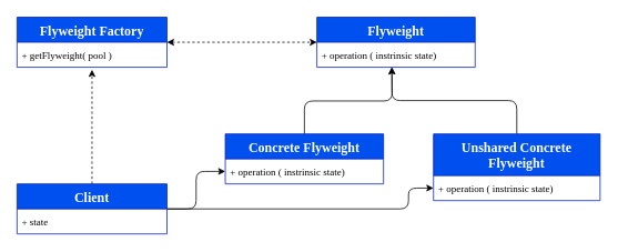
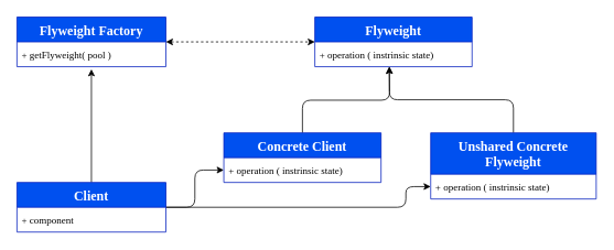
  <mxCell id="0" />
  <mxCell id="1" parent="0" />
  <mxCell id="2" style="html=1;entryX=0;entryY=0.5;entryDx=0;entryDy=0;startArrow=classic;startFill=1;dashed=1;" edge="1" parent="1" source="3" target="10"><mxGeometry relative="1" as="geometry"><mxPoint x="370" y="50" as="targetPoint" /></mxGeometry></mxCell>
  <mxCell id="3" value="Flyweight Factory" style="swimlane;fontStyle=1;childLayout=stackLayout;horizontal=1;startSize=30;horizontalStack=0;resizeParent=1;resizeParentMax=0;resizeLast=0;collapsible=1;marginBottom=0;fillColor=#0050ef;fontColor=#ffffff;strokeColor=#001DBC;fontSize=16;fontFamily=Poppins;fontSource=https%3A%2F%2Ffonts.googleapis.com%2Fcss%3Ffamily%3DPoppins;" vertex="1" parent="1"><mxGeometry x="20" y="20" width="180" height="60" as="geometry" /></mxCell>
  <mxCell id="4" value="+ getFlyweight( pool )" style="text;strokeColor=none;fillColor=none;align=left;verticalAlign=middle;spacingLeft=4;spacingRight=4;overflow=hidden;points=[[0,0.5],[1,0.5]];portConstraint=eastwest;rotatable=0;fontSize=12;fontFamily=Poppins;fontSource=https%3A%2F%2Ffonts.googleapis.com%2Fcss%3Ffamily%3DPoppins;" vertex="1" parent="3"><mxGeometry y="30" width="180" height="30" as="geometry" /></mxCell>
- <mxCell id="5" style="edgeStyle=none;html=1;entryX=0.5;entryY=1.1;entryDx=0;entryDy=0;entryPerimeter=0;dashed=1;" edge="1" parent="1" source="8" target="4"><mxGeometry relative="1" as="geometry" /></mxCell>
+ <mxCell id="5" style="edgeStyle=none;html=1;entryX=0.5;entryY=1.1;entryDx=0;entryDy=0;entryPerimeter=0;" edge="1" parent="1" source="8" target="4"><mxGeometry relative="1" as="geometry" /></mxCell>
  <mxCell id="6" style="edgeStyle=orthogonalEdgeStyle;html=1;entryX=0;entryY=0.5;entryDx=0;entryDy=0;" edge="1" parent="1" source="8" target="14"><mxGeometry relative="1" as="geometry" /></mxCell>
  <mxCell id="7" style="edgeStyle=orthogonalEdgeStyle;html=1;entryX=0;entryY=0.5;entryDx=0;entryDy=0;" edge="1" parent="1" source="8" target="17"><mxGeometry relative="1" as="geometry"><Array as="points"><mxPoint x="490" y="250" /><mxPoint x="490" y="225" /></Array></mxGeometry></mxCell>
  <mxCell id="8" value="Client" style="swimlane;fontStyle=1;childLayout=stackLayout;horizontal=1;startSize=30;horizontalStack=0;resizeParent=1;resizeParentMax=0;resizeLast=0;collapsible=1;marginBottom=0;fillColor=#0050ef;fontColor=#ffffff;strokeColor=#001DBC;fontSize=16;fontFamily=Poppins;fontSource=https%3A%2F%2Ffonts.googleapis.com%2Fcss%3Ffamily%3DPoppins;" vertex="1" parent="1"><mxGeometry x="20" y="220" width="180" height="60" as="geometry" /></mxCell>
- <mxCell id="9" value="+ state" style="text;strokeColor=none;fillColor=none;align=left;verticalAlign=middle;spacingLeft=4;spacingRight=4;overflow=hidden;points=[[0,0.5],[1,0.5]];portConstraint=eastwest;rotatable=0;fontSize=12;fontFamily=Poppins;fontSource=https%3A%2F%2Ffonts.googleapis.com%2Fcss%3Ffamily%3DPoppins;" vertex="1" parent="8"><mxGeometry y="30" width="180" height="30" as="geometry" /></mxCell>
+ <mxCell id="9" value="+ component" style="text;strokeColor=none;fillColor=none;align=left;verticalAlign=middle;spacingLeft=4;spacingRight=4;overflow=hidden;points=[[0,0.5],[1,0.5]];portConstraint=eastwest;rotatable=0;fontSize=12;fontFamily=Poppins;fontSource=https%3A%2F%2Ffonts.googleapis.com%2Fcss%3Ffamily%3DPoppins;" vertex="1" parent="8"><mxGeometry y="30" width="180" height="30" as="geometry" /></mxCell>
  <mxCell id="10" value="Flyweight" style="swimlane;fontStyle=1;childLayout=stackLayout;horizontal=1;startSize=30;horizontalStack=0;resizeParent=1;resizeParentMax=0;resizeLast=0;collapsible=1;marginBottom=0;fillColor=#0050ef;fontColor=#ffffff;strokeColor=#001DBC;fontSize=16;fontFamily=Poppins;fontSource=https%3A%2F%2Ffonts.googleapis.com%2Fcss%3Ffamily%3DPoppins;" vertex="1" parent="1"><mxGeometry x="380" y="20" width="190" height="60" as="geometry" /></mxCell>
  <mxCell id="11" value="+ operation ( instrinsic state)" style="text;strokeColor=none;fillColor=none;align=left;verticalAlign=middle;spacingLeft=4;spacingRight=4;overflow=hidden;points=[[0,0.5],[1,0.5]];portConstraint=eastwest;rotatable=0;fontSize=12;fontFamily=Poppins;fontSource=https%3A%2F%2Ffonts.googleapis.com%2Fcss%3Ffamily%3DPoppins;" vertex="1" parent="10"><mxGeometry y="30" width="190" height="30" as="geometry" /></mxCell>
  <mxCell id="12" style="edgeStyle=orthogonalEdgeStyle;html=1;exitX=0.5;exitY=0;exitDx=0;exitDy=0;" edge="1" parent="1" source="13"><mxGeometry relative="1" as="geometry"><mxPoint x="470" y="80" as="targetPoint" /></mxGeometry></mxCell>
- <mxCell id="13" value="Concrete Flyweight" style="swimlane;fontStyle=1;childLayout=stackLayout;horizontal=1;startSize=30;horizontalStack=0;resizeParent=1;resizeParentMax=0;resizeLast=0;collapsible=1;marginBottom=0;fillColor=#0050ef;fontColor=#ffffff;strokeColor=#001DBC;fontSize=16;fontFamily=Poppins;fontSource=https%3A%2F%2Ffonts.googleapis.com%2Fcss%3Ffamily%3DPoppins;" vertex="1" parent="1"><mxGeometry x="270" y="160" width="190" height="60" as="geometry" /></mxCell>
+ <mxCell id="13" value="Concrete Client" style="swimlane;fontStyle=1;childLayout=stackLayout;horizontal=1;startSize=30;horizontalStack=0;resizeParent=1;resizeParentMax=0;resizeLast=0;collapsible=1;marginBottom=0;fillColor=#0050ef;fontColor=#ffffff;strokeColor=#001DBC;fontSize=16;fontFamily=Poppins;fontSource=https%3A%2F%2Ffonts.googleapis.com%2Fcss%3Ffamily%3DPoppins;" vertex="1" parent="1"><mxGeometry x="270" y="160" width="190" height="60" as="geometry" /></mxCell>
  <mxCell id="14" value="+ operation ( instrinsic state)" style="text;strokeColor=none;fillColor=none;align=left;verticalAlign=middle;spacingLeft=4;spacingRight=4;overflow=hidden;points=[[0,0.5],[1,0.5]];portConstraint=eastwest;rotatable=0;fontSize=12;fontFamily=Poppins;fontSource=https%3A%2F%2Ffonts.googleapis.com%2Fcss%3Ffamily%3DPoppins;" vertex="1" parent="13"><mxGeometry y="30" width="190" height="30" as="geometry" /></mxCell>
  <mxCell id="15" style="edgeStyle=orthogonalEdgeStyle;html=1;" edge="1" parent="1" source="16"><mxGeometry relative="1" as="geometry"><mxPoint x="470" y="80" as="targetPoint" /><Array as="points"><mxPoint x="620" y="120" /><mxPoint x="470" y="120" /></Array></mxGeometry></mxCell>
  <mxCell id="16" value="Unshared Concrete&#10;Flyweight" style="swimlane;fontStyle=1;childLayout=stackLayout;horizontal=1;startSize=50;horizontalStack=0;resizeParent=1;resizeParentMax=0;resizeLast=0;collapsible=1;marginBottom=0;fillColor=#0050ef;fontColor=#ffffff;strokeColor=#001DBC;fontSize=16;fontFamily=Poppins;fontSource=https%3A%2F%2Ffonts.googleapis.com%2Fcss%3Ffamily%3DPoppins;" vertex="1" parent="1"><mxGeometry x="520" y="160" width="200" height="80" as="geometry" /></mxCell>
  <mxCell id="17" value="+ operation ( instrinsic state)" style="text;strokeColor=none;fillColor=none;align=left;verticalAlign=middle;spacingLeft=4;spacingRight=4;overflow=hidden;points=[[0,0.5],[1,0.5]];portConstraint=eastwest;rotatable=0;fontSize=12;fontFamily=Poppins;fontSource=https%3A%2F%2Ffonts.googleapis.com%2Fcss%3Ffamily%3DPoppins;" vertex="1" parent="16"><mxGeometry y="50" width="200" height="30" as="geometry" /></mxCell>
